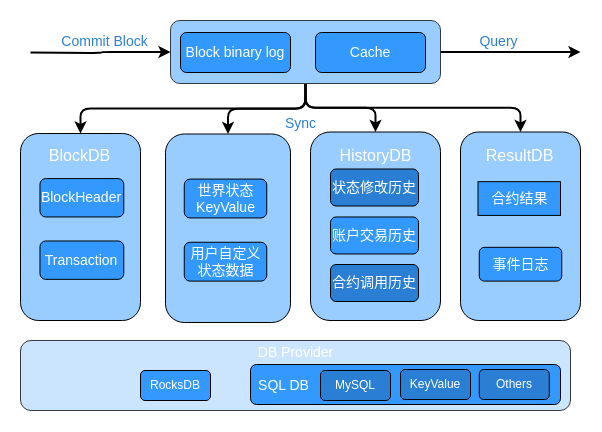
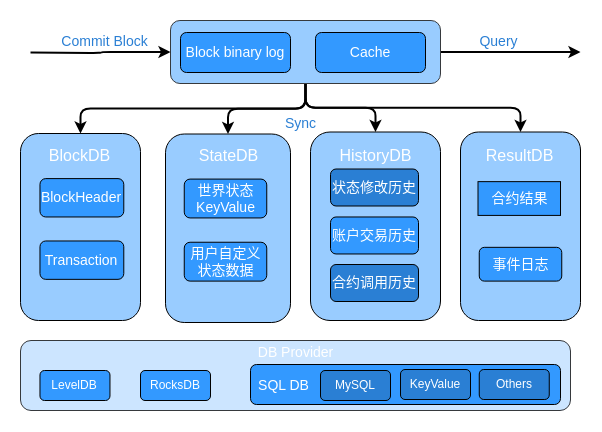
  <mxCell id="0" />
  <mxCell id="1" parent="0" />
  <mxCell id="2" value="" style="rounded=1;whiteSpace=wrap;html=1;fillColor=#cce5ff;fontSize=16;strokeColor=#36393d;" parent="1" vertex="1"><mxGeometry x="20" y="340" width="550" height="70" as="geometry" /></mxCell>
  <mxCell id="3" style="edgeStyle=orthogonalEdgeStyle;rounded=1;orthogonalLoop=1;jettySize=auto;html=1;strokeWidth=2;fontSize=14;fontColor=#FFFFFF;exitX=0.5;exitY=1;exitDx=0;exitDy=0;" parent="1" source="10" target="16" edge="1"><mxGeometry relative="1" as="geometry" /></mxCell>
  <mxCell id="4" style="edgeStyle=orthogonalEdgeStyle;rounded=1;orthogonalLoop=1;jettySize=auto;html=1;entryX=0.5;entryY=0;entryDx=0;entryDy=0;strokeWidth=2;fontSize=14;fontColor=#FFFFFF;" parent="1" source="10" target="20" edge="1"><mxGeometry relative="1" as="geometry" /></mxCell>
  <mxCell id="5" value="Sync" style="edgeLabel;html=1;align=center;verticalAlign=top;resizable=0;points=[];fontSize=14;fontColor=#2A7FD4;labelBackgroundColor=none;labelPosition=center;verticalLabelPosition=bottom;" parent="4" vertex="1" connectable="0"><mxGeometry x="-0.519" relative="1" as="geometry"><mxPoint as="offset" /></mxGeometry></mxCell>
  <mxCell id="6" style="edgeStyle=orthogonalEdgeStyle;rounded=1;orthogonalLoop=1;jettySize=auto;html=1;strokeWidth=2;fontSize=14;fontColor=#FFFFFF;" parent="1" source="10" target="24" edge="1"><mxGeometry relative="1" as="geometry" /></mxCell>
  <mxCell id="7" style="edgeStyle=orthogonalEdgeStyle;rounded=1;orthogonalLoop=1;jettySize=auto;html=1;strokeWidth=2;fontSize=14;fontColor=#FFFFFF;exitX=0.5;exitY=1;exitDx=0;exitDy=0;" parent="1" source="10" target="29" edge="1"><mxGeometry relative="1" as="geometry" /></mxCell>
  <mxCell id="8" style="edgeStyle=orthogonalEdgeStyle;rounded=1;orthogonalLoop=1;jettySize=auto;html=1;strokeWidth=2;fontSize=14;fontColor=#2A7FD4;" parent="1" source="10" edge="1"><mxGeometry relative="1" as="geometry"><mxPoint x="580" y="51.5" as="targetPoint" /></mxGeometry></mxCell>
  <mxCell id="9" value="Query" style="edgeLabel;html=1;align=center;verticalAlign=bottom;resizable=0;points=[];fontSize=14;fontColor=#2A7FD4;labelPosition=center;verticalLabelPosition=top;" parent="8" vertex="1" connectable="0"><mxGeometry x="-0.186" y="-1" relative="1" as="geometry"><mxPoint y="-2" as="offset" /></mxGeometry></mxCell>
  <mxCell id="10" value="" style="rounded=1;whiteSpace=wrap;html=1;fillColor=#99CCFF;strokeColor=#36393d;" parent="1" vertex="1"><mxGeometry x="170" y="20" width="270" height="63" as="geometry" /></mxCell>
+ <mxCell id="11" value="LevelDB" style="rounded=1;whiteSpace=wrap;html=1;fillColor=#3399FF;fontColor=#FFFFFF;" parent="1" vertex="1"><mxGeometry x="39.47" y="370" width="70" height="30" as="geometry" /></mxCell>
  <mxCell id="12" value="Block binary log" style="rounded=1;whiteSpace=wrap;html=1;fillColor=#3399FF;fontColor=#FFFFFF;fontSize=14;" parent="1" vertex="1"><mxGeometry x="180" y="32" width="110" height="40" as="geometry" /></mxCell>
  <mxCell id="13" value="" style="rounded=1;whiteSpace=wrap;html=1;fillColor=#3399FF;fontColor=#FFFFFF;" parent="1" vertex="1"><mxGeometry x="250" y="364" width="310" height="40" as="geometry" /></mxCell>
  <mxCell id="14" value="MySQL" style="rounded=1;whiteSpace=wrap;html=1;fontColor=#FFFFFF;fillColor=#2A7FD4;" parent="1" vertex="1"><mxGeometry x="320" y="370" width="70" height="30" as="geometry" /></mxCell>
  <mxCell id="15" value="Cache" style="rounded=1;whiteSpace=wrap;html=1;fillColor=#3399FF;fontColor=#FFFFFF;fontSize=14;" parent="1" vertex="1"><mxGeometry x="315" y="32" width="110" height="40" as="geometry" /></mxCell>
  <mxCell id="16" value="" style="rounded=1;whiteSpace=wrap;html=1;fontSize=16;fontColor=#FFFFFF;fillColor=#99CCFF;" parent="1" vertex="1"><mxGeometry x="20" y="133" width="120" height="187" as="geometry" /></mxCell>
  <mxCell id="17" value="BlockDB" style="text;html=1;resizable=0;autosize=1;align=center;verticalAlign=middle;points=[];fillColor=none;strokeColor=none;rounded=0;fontSize=16;fontColor=#FFFFFF;" parent="1" vertex="1"><mxGeometry x="39.474" y="144.514" width="80" height="20" as="geometry" /></mxCell>
  <mxCell id="18" value="BlockHeader" style="rounded=1;whiteSpace=wrap;html=1;fillColor=#3399FF;fontColor=#FFFFFF;fontSize=14;" parent="1" vertex="1"><mxGeometry x="39.476" y="178.097" width="83.81" height="38.381" as="geometry" /></mxCell>
  <mxCell id="19" value="Transaction" style="rounded=1;whiteSpace=wrap;html=1;fillColor=#3399FF;fontColor=#FFFFFF;fontSize=14;" parent="1" vertex="1"><mxGeometry x="39.476" y="240.466" width="83.81" height="38.381" as="geometry" /></mxCell>
  <mxCell id="20" value="" style="rounded=1;whiteSpace=wrap;html=1;fontSize=16;fontColor=#FFFFFF;fillColor=#99CCFF;" parent="1" vertex="1"><mxGeometry x="165" y="133.5" width="125" height="188.5" as="geometry" /></mxCell>
+ <mxCell id="21" value="StateDB" style="text;html=1;resizable=0;autosize=1;align=center;verticalAlign=middle;points=[];fillColor=none;strokeColor=none;rounded=0;fontSize=16;fontColor=#FFFFFF;" parent="1" vertex="1"><mxGeometry x="187.5" y="144.51" width="80" height="20" as="geometry" /></mxCell>
  <mxCell id="22" value="世界状态&lt;br&gt;KeyValue" style="rounded=1;whiteSpace=wrap;html=1;fillColor=#3399FF;fontColor=#FFFFFF;fontSize=14;" parent="1" vertex="1"><mxGeometry x="183.75" y="178.583" width="82.5" height="38.866" as="geometry" /></mxCell>
  <mxCell id="23" value="用户自定义&lt;br&gt;状态数据" style="rounded=1;whiteSpace=wrap;html=1;fillColor=#3399FF;fontColor=#FFFFFF;fontSize=14;" parent="1" vertex="1"><mxGeometry x="183.75" y="241.741" width="82.5" height="38.866" as="geometry" /></mxCell>
  <mxCell id="24" value="" style="rounded=1;whiteSpace=wrap;html=1;fontSize=16;fontColor=#FFFFFF;fillColor=#99CCFF;" parent="1" vertex="1"><mxGeometry x="310" y="131.5" width="130" height="188.5" as="geometry" /></mxCell>
  <mxCell id="25" value="HistoryDB" style="text;html=1;resizable=0;autosize=1;align=center;verticalAlign=middle;points=[];fillColor=none;strokeColor=none;rounded=0;fontSize=16;fontColor=#FFFFFF;" parent="1" vertex="1"><mxGeometry x="330" y="144.511" width="90" height="20" as="geometry" /></mxCell>
  <mxCell id="26" value="状态修改历史" style="rounded=1;whiteSpace=wrap;html=1;fillColor=#2a7fd4;fontColor=#FFFFFF;fontSize=14;" parent="1" vertex="1"><mxGeometry x="330" y="168.515" width="88" height="37.004" as="geometry" /></mxCell>
  <mxCell id="27" value="账户交易历史" style="rounded=1;whiteSpace=wrap;html=1;fillColor=#3399FF;fontColor=#FFFFFF;fontSize=14;" parent="1" vertex="1"><mxGeometry x="330" y="216.478" width="88" height="37.004" as="geometry" /></mxCell>
  <mxCell id="28" value="合约调用历史" style="rounded=1;whiteSpace=wrap;html=1;fillColor=#2a7fd4;fontColor=#FFFFFF;fontSize=14;" parent="1" vertex="1"><mxGeometry x="330" y="263.996" width="88" height="37.004" as="geometry" /></mxCell>
  <mxCell id="29" value="" style="rounded=1;whiteSpace=wrap;html=1;fontSize=16;fontColor=#FFFFFF;fillColor=#99CCFF;" parent="1" vertex="1"><mxGeometry x="460" y="131.5" width="120" height="188.5" as="geometry" /></mxCell>
  <mxCell id="30" value="ResultDB" style="text;html=1;resizable=0;autosize=1;align=center;verticalAlign=middle;points=[];fillColor=none;strokeColor=none;rounded=0;fontSize=16;fontColor=#FFFFFF;" parent="1" vertex="1"><mxGeometry x="478.75" y="144.51" width="80" height="20" as="geometry" /></mxCell>
  <mxCell id="31" value="合约结果" style="whiteSpace=wrap;html=1;fillColor=#3399FF;fontColor=#FFFFFF;fontSize=14;rounded=0;" parent="1" vertex="1"><mxGeometry x="477.5" y="181.138" width="82.5" height="33.765" as="geometry" /></mxCell>
  <mxCell id="32" value="事件日志" style="rounded=1;whiteSpace=wrap;html=1;fillColor=#3399FF;fontColor=#FFFFFF;fontSize=14;" parent="1" vertex="1"><mxGeometry x="478.75" y="246.845" width="82.5" height="33.765" as="geometry" /></mxCell>
  <mxCell id="33" value="DB Provider" style="text;html=1;resizable=0;autosize=1;align=center;verticalAlign=middle;points=[];fillColor=none;strokeColor=none;rounded=0;dashed=1;labelBackgroundColor=none;fontSize=14;fontColor=#FFFFFF;" parent="1" vertex="1"><mxGeometry x="250" y="342" width="90" height="20" as="geometry" /></mxCell>
  <mxCell id="34" value="RocksDB" style="rounded=1;whiteSpace=wrap;html=1;fillColor=#3399FF;fontColor=#FFFFFF;" parent="1" vertex="1"><mxGeometry x="140" y="370" width="70" height="30" as="geometry" /></mxCell>
  <mxCell id="35" value="SQL DB" style="text;html=1;resizable=0;autosize=1;align=center;verticalAlign=middle;points=[];fillColor=none;strokeColor=none;rounded=0;dashed=1;labelBackgroundColor=none;fontSize=14;fontColor=#FFFFFF;" parent="1" vertex="1"><mxGeometry x="248" y="375" width="70" height="20" as="geometry" /></mxCell>
  <mxCell id="36" value="Others" style="rounded=1;whiteSpace=wrap;html=1;fontColor=#FFFFFF;fillColor=#2A7FD4;" parent="1" vertex="1"><mxGeometry x="478.75" y="369" width="70" height="30" as="geometry" /></mxCell>
  <mxCell id="37" value="KeyValue" style="rounded=1;whiteSpace=wrap;html=1;fontColor=#FFFFFF;fillColor=#2A7FD4;" parent="1" vertex="1"><mxGeometry x="400" y="369" width="70" height="30" as="geometry" /></mxCell>
  <mxCell id="38" style="edgeStyle=orthogonalEdgeStyle;rounded=1;orthogonalLoop=1;jettySize=auto;html=1;entryX=0;entryY=0.5;entryDx=0;entryDy=0;strokeWidth=2;fontSize=14;fontColor=#FFFFFF;" parent="1" target="10" edge="1"><mxGeometry relative="1" as="geometry"><mxPoint x="30" y="52" as="sourcePoint" /></mxGeometry></mxCell>
  <mxCell id="39" value="&lt;font color=&quot;#2a7fd4&quot;&gt;Commit Block&lt;/font&gt;" style="edgeLabel;html=1;align=center;verticalAlign=bottom;resizable=0;points=[];fontSize=14;fontColor=#FFFFFF;labelPosition=center;verticalLabelPosition=top;" parent="38" vertex="1" connectable="0"><mxGeometry x="0.06" relative="1" as="geometry"><mxPoint y="-1" as="offset" /></mxGeometry></mxCell>
